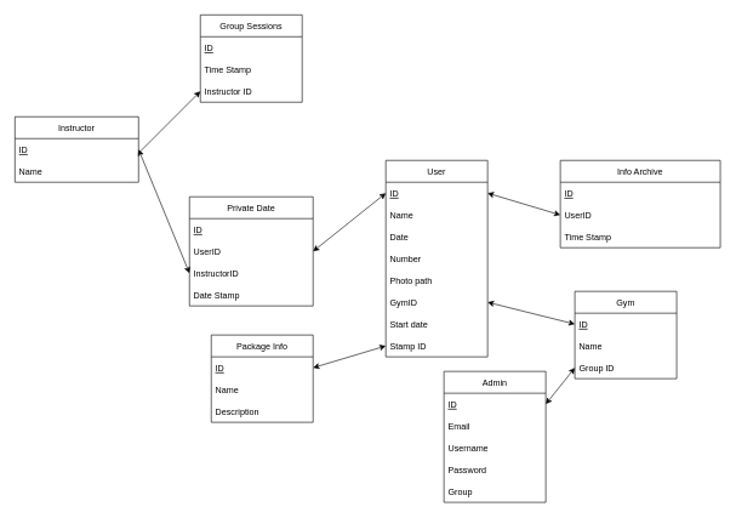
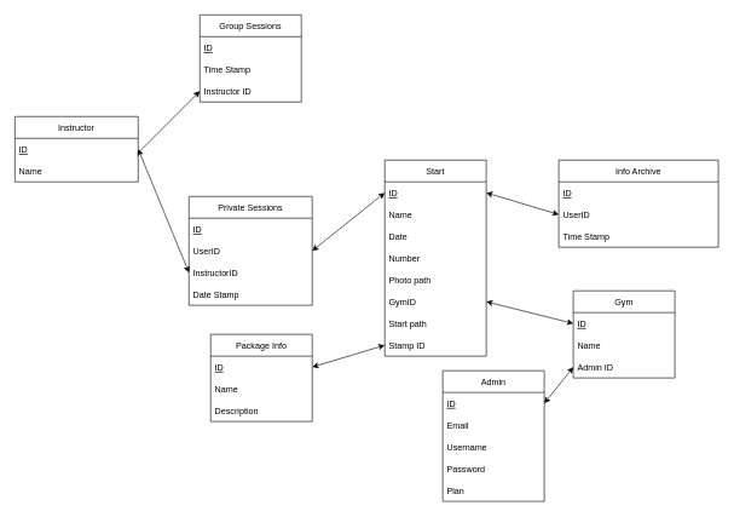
  <mxCell id="0" />
  <mxCell id="1" parent="0" />
- <mxCell id="2" value="User" style="swimlane;fontStyle=0;childLayout=stackLayout;horizontal=1;startSize=30;horizontalStack=0;resizeParent=1;resizeParentMax=0;resizeLast=0;collapsible=1;marginBottom=0;" parent="1" vertex="1"><mxGeometry x="530" y="220" width="140" height="270" as="geometry" /></mxCell>
+ <mxCell id="2" value="Start" style="swimlane;fontStyle=0;childLayout=stackLayout;horizontal=1;startSize=30;horizontalStack=0;resizeParent=1;resizeParentMax=0;resizeLast=0;collapsible=1;marginBottom=0;" parent="1" vertex="1"><mxGeometry x="530" y="220" width="140" height="270" as="geometry" /></mxCell>
  <mxCell id="3" value="ID" style="text;strokeColor=none;fillColor=none;align=left;verticalAlign=middle;spacingLeft=4;spacingRight=4;overflow=hidden;points=[[0,0.5],[1,0.5]];portConstraint=eastwest;rotatable=0;fontStyle=4" parent="2" vertex="1"><mxGeometry y="30" width="140" height="30" as="geometry" /></mxCell>
  <mxCell id="4" value="Name" style="text;strokeColor=none;fillColor=none;align=left;verticalAlign=middle;spacingLeft=4;spacingRight=4;overflow=hidden;points=[[0,0.5],[1,0.5]];portConstraint=eastwest;rotatable=0;" parent="2" vertex="1"><mxGeometry y="60" width="140" height="30" as="geometry" /></mxCell>
  <mxCell id="5" value="Date" style="text;strokeColor=none;fillColor=none;align=left;verticalAlign=middle;spacingLeft=4;spacingRight=4;overflow=hidden;points=[[0,0.5],[1,0.5]];portConstraint=eastwest;rotatable=0;" parent="2" vertex="1"><mxGeometry y="90" width="140" height="30" as="geometry" /></mxCell>
  <mxCell id="6" value="Number" style="text;strokeColor=none;fillColor=none;align=left;verticalAlign=middle;spacingLeft=4;spacingRight=4;overflow=hidden;points=[[0,0.5],[1,0.5]];portConstraint=eastwest;rotatable=0;" parent="2" vertex="1"><mxGeometry y="120" width="140" height="30" as="geometry" /></mxCell>
  <mxCell id="7" value="Photo path" style="text;strokeColor=none;fillColor=none;align=left;verticalAlign=middle;spacingLeft=4;spacingRight=4;overflow=hidden;points=[[0,0.5],[1,0.5]];portConstraint=eastwest;rotatable=0;" parent="2" vertex="1"><mxGeometry y="150" width="140" height="30" as="geometry" /></mxCell>
  <mxCell id="8" value="GymID" style="text;strokeColor=none;fillColor=none;align=left;verticalAlign=middle;spacingLeft=4;spacingRight=4;overflow=hidden;points=[[0,0.5],[1,0.5]];portConstraint=eastwest;rotatable=0;" parent="2" vertex="1"><mxGeometry y="180" width="140" height="30" as="geometry" /></mxCell>
- <mxCell id="9" value="Start date" style="text;strokeColor=none;fillColor=none;align=left;verticalAlign=middle;spacingLeft=4;spacingRight=4;overflow=hidden;points=[[0,0.5],[1,0.5]];portConstraint=eastwest;rotatable=0;" parent="2" vertex="1"><mxGeometry y="210" width="140" height="30" as="geometry" /></mxCell>
+ <mxCell id="9" value="Start path" style="text;strokeColor=none;fillColor=none;align=left;verticalAlign=middle;spacingLeft=4;spacingRight=4;overflow=hidden;points=[[0,0.5],[1,0.5]];portConstraint=eastwest;rotatable=0;" parent="2" vertex="1"><mxGeometry y="210" width="140" height="30" as="geometry" /></mxCell>
  <mxCell id="10" value="Stamp ID" style="text;strokeColor=none;fillColor=none;align=left;verticalAlign=middle;spacingLeft=4;spacingRight=4;overflow=hidden;points=[[0,0.5],[1,0.5]];portConstraint=eastwest;rotatable=0;" parent="2" vertex="1"><mxGeometry y="240" width="140" height="30" as="geometry" /></mxCell>
  <mxCell id="11" value="Gym" style="swimlane;fontStyle=0;childLayout=stackLayout;horizontal=1;startSize=30;horizontalStack=0;resizeParent=1;resizeParentMax=0;resizeLast=0;collapsible=1;marginBottom=0;" parent="1" vertex="1"><mxGeometry x="790" y="400" width="140" height="120" as="geometry" /></mxCell>
  <mxCell id="12" value="ID" style="text;strokeColor=none;fillColor=none;align=left;verticalAlign=middle;spacingLeft=4;spacingRight=4;overflow=hidden;points=[[0,0.5],[1,0.5]];portConstraint=eastwest;rotatable=0;fontStyle=4" parent="11" vertex="1"><mxGeometry y="30" width="140" height="30" as="geometry" /></mxCell>
  <mxCell id="13" value="Name" style="text;strokeColor=none;fillColor=none;align=left;verticalAlign=middle;spacingLeft=4;spacingRight=4;overflow=hidden;points=[[0,0.5],[1,0.5]];portConstraint=eastwest;rotatable=0;" parent="11" vertex="1"><mxGeometry y="60" width="140" height="30" as="geometry" /></mxCell>
- <mxCell id="14" value="Group ID" style="text;strokeColor=none;fillColor=none;align=left;verticalAlign=middle;spacingLeft=4;spacingRight=4;overflow=hidden;points=[[0,0.5],[1,0.5]];portConstraint=eastwest;rotatable=0;" vertex="1" parent="11"><mxGeometry y="90" width="140" height="30" as="geometry" /></mxCell>
+ <mxCell id="14" value="Admin ID" style="text;strokeColor=none;fillColor=none;align=left;verticalAlign=middle;spacingLeft=4;spacingRight=4;overflow=hidden;points=[[0,0.5],[1,0.5]];portConstraint=eastwest;rotatable=0;" vertex="1" parent="11"><mxGeometry y="90" width="140" height="30" as="geometry" /></mxCell>
  <mxCell id="15" value="Info Archive" style="swimlane;fontStyle=0;childLayout=stackLayout;horizontal=1;startSize=30;horizontalStack=0;resizeParent=1;resizeParentMax=0;resizeLast=0;collapsible=1;marginBottom=0;" parent="1" vertex="1"><mxGeometry x="770" y="220" width="220" height="120" as="geometry"><mxRectangle x="320" y="310" width="110" height="30" as="alternateBounds" /></mxGeometry></mxCell>
  <mxCell id="16" value="ID" style="text;strokeColor=none;fillColor=none;align=left;verticalAlign=middle;spacingLeft=4;spacingRight=4;overflow=hidden;points=[[0,0.5],[1,0.5]];portConstraint=eastwest;rotatable=0;fontStyle=4" parent="15" vertex="1"><mxGeometry y="30" width="220" height="30" as="geometry" /></mxCell>
  <mxCell id="17" value="UserID" style="text;strokeColor=none;fillColor=none;align=left;verticalAlign=middle;spacingLeft=4;spacingRight=4;overflow=hidden;points=[[0,0.5],[1,0.5]];portConstraint=eastwest;rotatable=0;" parent="15" vertex="1"><mxGeometry y="60" width="220" height="30" as="geometry" /></mxCell>
  <mxCell id="18" value="Time Stamp" style="text;strokeColor=none;fillColor=none;align=left;verticalAlign=middle;spacingLeft=4;spacingRight=4;overflow=hidden;points=[[0,0.5],[1,0.5]];portConstraint=eastwest;rotatable=0;" parent="15" vertex="1"><mxGeometry y="90" width="220" height="30" as="geometry" /></mxCell>
- <mxCell id="19" value="Private Date" style="swimlane;fontStyle=0;childLayout=stackLayout;horizontal=1;startSize=30;horizontalStack=0;resizeParent=1;resizeParentMax=0;resizeLast=0;collapsible=1;marginBottom=0;" parent="1" vertex="1"><mxGeometry x="260" y="270" width="170" height="150" as="geometry" /></mxCell>
+ <mxCell id="19" value="Private Sessions" style="swimlane;fontStyle=0;childLayout=stackLayout;horizontal=1;startSize=30;horizontalStack=0;resizeParent=1;resizeParentMax=0;resizeLast=0;collapsible=1;marginBottom=0;" parent="1" vertex="1"><mxGeometry x="260" y="270" width="170" height="150" as="geometry" /></mxCell>
  <mxCell id="20" value="ID" style="text;strokeColor=none;fillColor=none;align=left;verticalAlign=middle;spacingLeft=4;spacingRight=4;overflow=hidden;points=[[0,0.5],[1,0.5]];portConstraint=eastwest;rotatable=0;fontStyle=4" parent="19" vertex="1"><mxGeometry y="30" width="170" height="30" as="geometry" /></mxCell>
  <mxCell id="21" value="UserID" style="text;strokeColor=none;fillColor=none;align=left;verticalAlign=middle;spacingLeft=4;spacingRight=4;overflow=hidden;points=[[0,0.5],[1,0.5]];portConstraint=eastwest;rotatable=0;" parent="19" vertex="1"><mxGeometry y="60" width="170" height="30" as="geometry" /></mxCell>
  <mxCell id="22" value="InstructorID" style="text;strokeColor=none;fillColor=none;align=left;verticalAlign=middle;spacingLeft=4;spacingRight=4;overflow=hidden;points=[[0,0.5],[1,0.5]];portConstraint=eastwest;rotatable=0;" parent="19" vertex="1"><mxGeometry y="90" width="170" height="30" as="geometry" /></mxCell>
  <mxCell id="23" value="Date Stamp" style="text;strokeColor=none;fillColor=none;align=left;verticalAlign=middle;spacingLeft=4;spacingRight=4;overflow=hidden;points=[[0,0.5],[1,0.5]];portConstraint=eastwest;rotatable=0;" parent="19" vertex="1"><mxGeometry y="120" width="170" height="30" as="geometry" /></mxCell>
  <mxCell id="24" value="Instructor" style="swimlane;fontStyle=0;childLayout=stackLayout;horizontal=1;startSize=30;horizontalStack=0;resizeParent=1;resizeParentMax=0;resizeLast=0;collapsible=1;marginBottom=0;" parent="1" vertex="1"><mxGeometry x="20" y="160" width="170" height="90" as="geometry" /></mxCell>
  <mxCell id="25" value="ID" style="text;strokeColor=none;fillColor=none;align=left;verticalAlign=middle;spacingLeft=4;spacingRight=4;overflow=hidden;points=[[0,0.5],[1,0.5]];portConstraint=eastwest;rotatable=0;fontStyle=4" parent="24" vertex="1"><mxGeometry y="30" width="170" height="30" as="geometry" /></mxCell>
  <mxCell id="26" value="Name" style="text;strokeColor=none;fillColor=none;align=left;verticalAlign=middle;spacingLeft=4;spacingRight=4;overflow=hidden;points=[[0,0.5],[1,0.5]];portConstraint=eastwest;rotatable=0;" parent="24" vertex="1"><mxGeometry y="60" width="170" height="30" as="geometry" /></mxCell>
  <mxCell id="27" value="Group Sessions" style="swimlane;fontStyle=0;childLayout=stackLayout;horizontal=1;startSize=30;horizontalStack=0;resizeParent=1;resizeParentMax=0;resizeLast=0;collapsible=1;marginBottom=0;" parent="1" vertex="1"><mxGeometry x="275" y="20" width="140" height="120" as="geometry" /></mxCell>
  <mxCell id="28" value="ID" style="text;strokeColor=none;fillColor=none;align=left;verticalAlign=middle;spacingLeft=4;spacingRight=4;overflow=hidden;points=[[0,0.5],[1,0.5]];portConstraint=eastwest;rotatable=0;fontStyle=4" parent="27" vertex="1"><mxGeometry y="30" width="140" height="30" as="geometry" /></mxCell>
  <mxCell id="29" value="Time Stamp" style="text;strokeColor=none;fillColor=none;align=left;verticalAlign=middle;spacingLeft=4;spacingRight=4;overflow=hidden;points=[[0,0.5],[1,0.5]];portConstraint=eastwest;rotatable=0;" parent="27" vertex="1"><mxGeometry y="60" width="140" height="30" as="geometry" /></mxCell>
  <mxCell id="30" value="Instructor ID" style="text;strokeColor=none;fillColor=none;align=left;verticalAlign=middle;spacingLeft=4;spacingRight=4;overflow=hidden;points=[[0,0.5],[1,0.5]];portConstraint=eastwest;rotatable=0;" parent="27" vertex="1"><mxGeometry y="90" width="140" height="30" as="geometry" /></mxCell>
  <mxCell id="31" value="" style="endArrow=classic;html=1;rounded=0;entryX=0;entryY=0.5;entryDx=0;entryDy=0;" parent="1" target="30" edge="1"><mxGeometry width="50" height="50" relative="1" as="geometry"><mxPoint x="190" y="210" as="sourcePoint" /><mxPoint x="140" y="50" as="targetPoint" /></mxGeometry></mxCell>
  <mxCell id="32" value="Admin" style="swimlane;fontStyle=0;childLayout=stackLayout;horizontal=1;startSize=30;horizontalStack=0;resizeParent=1;resizeParentMax=0;resizeLast=0;collapsible=1;marginBottom=0;" parent="1" vertex="1"><mxGeometry x="610" y="510" width="140" height="180" as="geometry" /></mxCell>
  <mxCell id="33" value="ID" style="text;strokeColor=none;fillColor=none;align=left;verticalAlign=middle;spacingLeft=4;spacingRight=4;overflow=hidden;points=[[0,0.5],[1,0.5]];portConstraint=eastwest;rotatable=0;fontStyle=4" vertex="1" parent="32"><mxGeometry y="30" width="140" height="30" as="geometry" /></mxCell>
  <mxCell id="34" value="Email" style="text;strokeColor=none;fillColor=none;align=left;verticalAlign=middle;spacingLeft=4;spacingRight=4;overflow=hidden;points=[[0,0.5],[1,0.5]];portConstraint=eastwest;rotatable=0;" parent="32" vertex="1"><mxGeometry y="60" width="140" height="30" as="geometry" /></mxCell>
  <mxCell id="35" value="Username" style="text;strokeColor=none;fillColor=none;align=left;verticalAlign=middle;spacingLeft=4;spacingRight=4;overflow=hidden;points=[[0,0.5],[1,0.5]];portConstraint=eastwest;rotatable=0;" parent="32" vertex="1"><mxGeometry y="90" width="140" height="30" as="geometry" /></mxCell>
  <mxCell id="36" value="Password" style="text;strokeColor=none;fillColor=none;align=left;verticalAlign=middle;spacingLeft=4;spacingRight=4;overflow=hidden;points=[[0,0.5],[1,0.5]];portConstraint=eastwest;rotatable=0;" parent="32" vertex="1"><mxGeometry y="120" width="140" height="30" as="geometry" /></mxCell>
- <mxCell id="37" value="Group" style="text;strokeColor=none;fillColor=none;align=left;verticalAlign=middle;spacingLeft=4;spacingRight=4;overflow=hidden;points=[[0,0.5],[1,0.5]];portConstraint=eastwest;rotatable=0;" parent="32" vertex="1"><mxGeometry y="150" width="140" height="30" as="geometry" /></mxCell>
+ <mxCell id="37" value="Plan" style="text;strokeColor=none;fillColor=none;align=left;verticalAlign=middle;spacingLeft=4;spacingRight=4;overflow=hidden;points=[[0,0.5],[1,0.5]];portConstraint=eastwest;rotatable=0;" parent="32" vertex="1"><mxGeometry y="150" width="140" height="30" as="geometry" /></mxCell>
  <mxCell id="38" value="Package Info" style="swimlane;fontStyle=0;childLayout=stackLayout;horizontal=1;startSize=30;horizontalStack=0;resizeParent=1;resizeParentMax=0;resizeLast=0;collapsible=1;marginBottom=0;" parent="1" vertex="1"><mxGeometry x="290" y="460" width="140" height="120" as="geometry" /></mxCell>
  <mxCell id="39" value="ID" style="text;strokeColor=none;fillColor=none;align=left;verticalAlign=middle;spacingLeft=4;spacingRight=4;overflow=hidden;points=[[0,0.5],[1,0.5]];portConstraint=eastwest;rotatable=0;fontStyle=4" parent="38" vertex="1"><mxGeometry y="30" width="140" height="30" as="geometry" /></mxCell>
  <mxCell id="40" value="Name" style="text;strokeColor=none;fillColor=none;align=left;verticalAlign=middle;spacingLeft=4;spacingRight=4;overflow=hidden;points=[[0,0.5],[1,0.5]];portConstraint=eastwest;rotatable=0;" parent="38" vertex="1"><mxGeometry y="60" width="140" height="30" as="geometry" /></mxCell>
  <mxCell id="41" value="Description" style="text;strokeColor=none;fillColor=none;align=left;verticalAlign=middle;spacingLeft=4;spacingRight=4;overflow=hidden;points=[[0,0.5],[1,0.5]];portConstraint=eastwest;rotatable=0;" parent="38" vertex="1"><mxGeometry y="90" width="140" height="30" as="geometry" /></mxCell>
  <mxCell id="42" value="" style="endArrow=classic;startArrow=classic;html=1;rounded=0;exitX=1;exitY=0.5;exitDx=0;exitDy=0;entryX=0;entryY=0.5;entryDx=0;entryDy=0;" edge="1" parent="1" source="33" target="14"><mxGeometry width="50" height="50" relative="1" as="geometry"><mxPoint x="810" y="630" as="sourcePoint" /><mxPoint x="860" y="580" as="targetPoint" /></mxGeometry></mxCell>
  <mxCell id="43" value="" style="endArrow=classic;startArrow=classic;html=1;rounded=0;entryX=0;entryY=0.5;entryDx=0;entryDy=0;exitX=1;exitY=0.5;exitDx=0;exitDy=0;" edge="1" parent="1" source="8" target="12"><mxGeometry width="50" height="50" relative="1" as="geometry"><mxPoint x="710" y="400" as="sourcePoint" /><mxPoint x="760" y="350" as="targetPoint" /></mxGeometry></mxCell>
  <mxCell id="44" value="" style="endArrow=classic;startArrow=classic;html=1;rounded=0;entryX=0;entryY=0.5;entryDx=0;entryDy=0;exitX=1;exitY=0.5;exitDx=0;exitDy=0;" edge="1" parent="1" source="3" target="17"><mxGeometry width="50" height="50" relative="1" as="geometry"><mxPoint x="720" y="390" as="sourcePoint" /><mxPoint x="770" y="340" as="targetPoint" /></mxGeometry></mxCell>
  <mxCell id="45" value="" style="endArrow=classic;startArrow=classic;html=1;rounded=0;entryX=0;entryY=0.5;entryDx=0;entryDy=0;exitX=1;exitY=0.5;exitDx=0;exitDy=0;" edge="1" parent="1" source="21" target="3"><mxGeometry width="50" height="50" relative="1" as="geometry"><mxPoint x="420" y="250" as="sourcePoint" /><mxPoint x="470" y="200" as="targetPoint" /></mxGeometry></mxCell>
  <mxCell id="46" value="" style="endArrow=classic;startArrow=classic;html=1;rounded=0;entryX=0;entryY=0.5;entryDx=0;entryDy=0;exitX=1;exitY=0.5;exitDx=0;exitDy=0;" edge="1" parent="1" source="25" target="22"><mxGeometry width="50" height="50" relative="1" as="geometry"><mxPoint x="160" y="400" as="sourcePoint" /><mxPoint x="210" y="350" as="targetPoint" /></mxGeometry></mxCell>
  <mxCell id="47" value="" style="endArrow=classic;startArrow=classic;html=1;rounded=0;entryX=0;entryY=0.5;entryDx=0;entryDy=0;exitX=1;exitY=0.5;exitDx=0;exitDy=0;" edge="1" parent="1" source="39" target="10"><mxGeometry width="50" height="50" relative="1" as="geometry"><mxPoint x="460" y="570" as="sourcePoint" /><mxPoint x="510" y="520" as="targetPoint" /></mxGeometry></mxCell>
